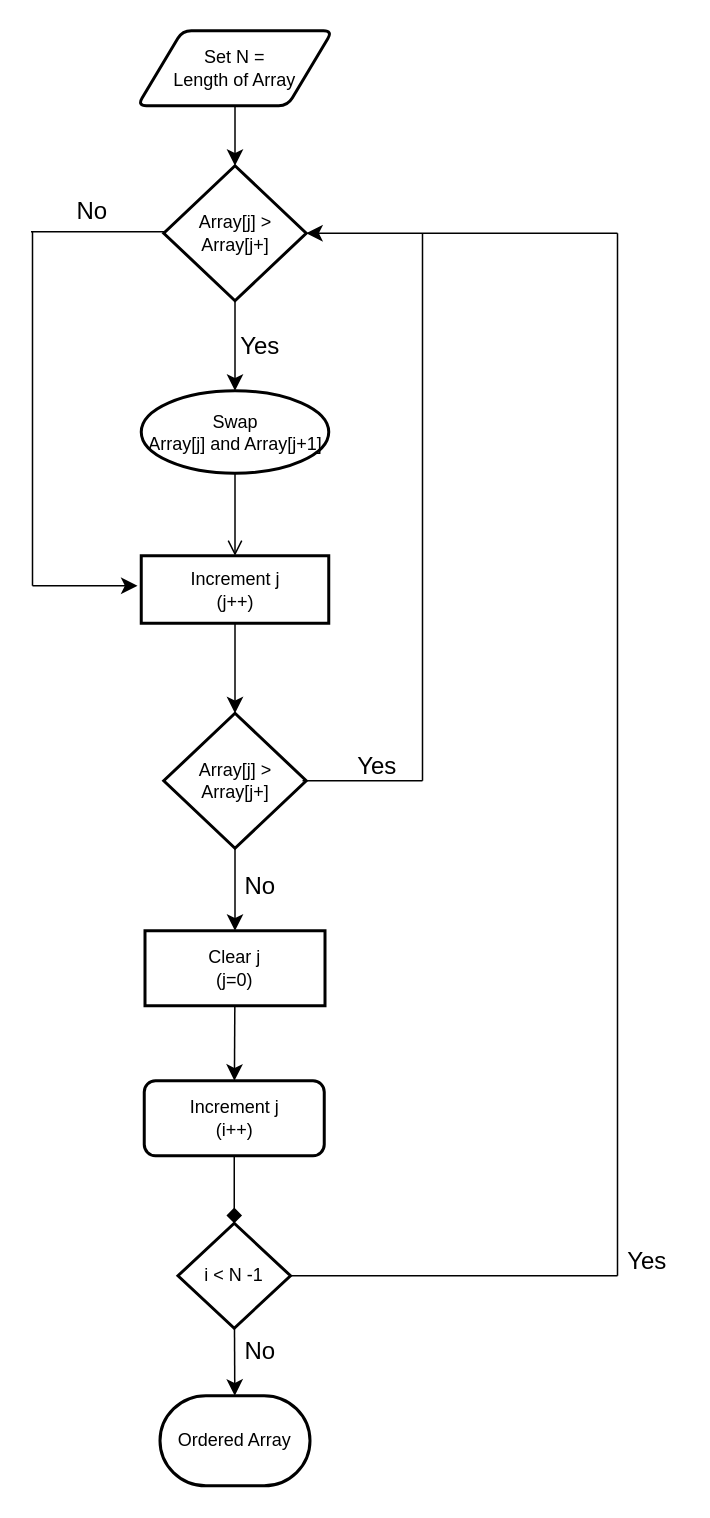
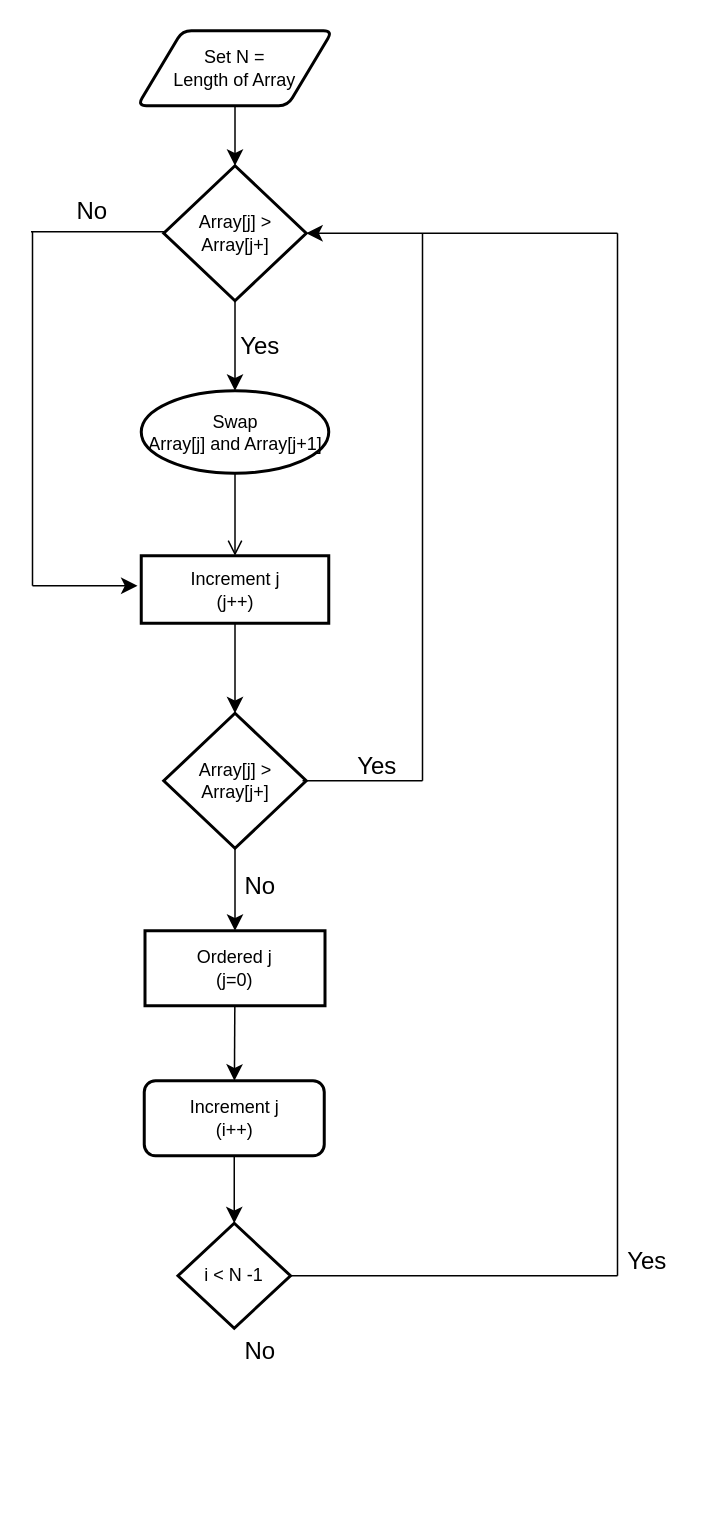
  <mxCell id="0" />
  <mxCell id="1" parent="0" />
  <mxCell id="2" value="Set N =&lt;div&gt;Length of Array&lt;/div&gt;" style="shape=parallelogram;html=1;strokeWidth=2;perimeter=parallelogramPerimeter;whiteSpace=wrap;rounded=1;arcSize=12;size=0.23;" vertex="1" parent="1"><mxGeometry x="91" y="20" width="130" height="50" as="geometry" /></mxCell>
  <mxCell id="3" value="" style="edgeStyle=none;curved=1;rounded=0;orthogonalLoop=1;jettySize=auto;html=1;fontSize=12;startSize=8;endSize=8;" edge="1" parent="1" source="4" target="7"><mxGeometry relative="1" as="geometry" /></mxCell>
  <mxCell id="4" value="Array[j] &amp;gt;&lt;div&gt;Array[j+]&lt;/div&gt;" style="strokeWidth=2;html=1;shape=mxgraph.flowchart.decision;whiteSpace=wrap;" vertex="1" parent="1"><mxGeometry x="108.5" y="110" width="95" height="90" as="geometry" /></mxCell>
  <mxCell id="5" style="edgeStyle=none;curved=1;rounded=0;orthogonalLoop=1;jettySize=auto;html=1;exitX=0.5;exitY=1;exitDx=0;exitDy=0;entryX=0.5;entryY=0;entryDx=0;entryDy=0;entryPerimeter=0;fontSize=12;startSize=8;endSize=8;" edge="1" parent="1" source="2" target="4"><mxGeometry relative="1" as="geometry" /></mxCell>
  <mxCell id="6" value="" style="edgeStyle=none;curved=1;rounded=0;orthogonalLoop=1;jettySize=auto;html=1;fontSize=12;startSize=8;endSize=8;endArrow=open;" edge="1" parent="1" source="7" target="9"><mxGeometry relative="1" as="geometry" /></mxCell>
  <mxCell id="7" value="Swap&lt;div&gt;Array[j] and Array[j+1]&lt;/div&gt;" style="ellipse;whiteSpace=wrap;html=1;strokeWidth=2;" vertex="1" parent="1"><mxGeometry x="93.5" y="260" width="125" height="55" as="geometry" /></mxCell>
  <mxCell id="8" value="" style="edgeStyle=none;curved=1;rounded=0;orthogonalLoop=1;jettySize=auto;html=1;fontSize=12;startSize=8;endSize=8;" edge="1" parent="1" source="9" target="11"><mxGeometry relative="1" as="geometry" /></mxCell>
  <mxCell id="9" value="Increment j&lt;div&gt;(j++)&lt;/div&gt;" style="whiteSpace=wrap;html=1;strokeWidth=2;" vertex="1" parent="1"><mxGeometry x="93.5" y="370" width="125" height="45" as="geometry" /></mxCell>
  <mxCell id="10" value="" style="edgeStyle=none;curved=1;rounded=0;orthogonalLoop=1;jettySize=auto;html=1;fontSize=12;startSize=8;endSize=8;" edge="1" parent="1" source="11" target="19"><mxGeometry relative="1" as="geometry" /></mxCell>
  <mxCell id="11" value="Array[j] &amp;gt;&lt;div&gt;Array[j+]&lt;/div&gt;" style="strokeWidth=2;html=1;shape=mxgraph.flowchart.decision;whiteSpace=wrap;" vertex="1" parent="1"><mxGeometry x="108.5" y="475" width="95" height="90" as="geometry" /></mxCell>
  <mxCell id="12" value="" style="endArrow=none;html=1;rounded=0;fontSize=12;startSize=8;endSize=8;curved=1;" edge="1" parent="1"><mxGeometry width="50" height="50" relative="1" as="geometry"><mxPoint x="20" y="154" as="sourcePoint" /><mxPoint x="110" y="154" as="targetPoint" /></mxGeometry></mxCell>
  <mxCell id="13" value="" style="endArrow=none;html=1;rounded=0;fontSize=12;startSize=8;endSize=8;curved=1;" edge="1" parent="1"><mxGeometry width="50" height="50" relative="1" as="geometry"><mxPoint x="21" y="390" as="sourcePoint" /><mxPoint x="21" y="154" as="targetPoint" /></mxGeometry></mxCell>
  <mxCell id="14" value="" style="endArrow=classic;html=1;rounded=0;fontSize=12;startSize=8;endSize=8;curved=1;" edge="1" parent="1"><mxGeometry width="50" height="50" relative="1" as="geometry"><mxPoint x="21" y="390" as="sourcePoint" /><mxPoint x="91" y="390" as="targetPoint" /></mxGeometry></mxCell>
  <mxCell id="15" value="" style="endArrow=none;html=1;rounded=0;fontSize=12;startSize=8;endSize=8;curved=1;" edge="1" parent="1"><mxGeometry width="50" height="50" relative="1" as="geometry"><mxPoint x="281" y="520" as="sourcePoint" /><mxPoint x="281" y="155" as="targetPoint" /></mxGeometry></mxCell>
  <mxCell id="16" value="" style="endArrow=classic;html=1;rounded=0;fontSize=12;startSize=8;endSize=8;curved=1;entryX=1;entryY=0.5;entryDx=0;entryDy=0;entryPerimeter=0;" edge="1" parent="1" target="4"><mxGeometry width="50" height="50" relative="1" as="geometry"><mxPoint x="411" y="155" as="sourcePoint" /><mxPoint x="461" y="100" as="targetPoint" /></mxGeometry></mxCell>
  <mxCell id="17" value="" style="endArrow=none;html=1;rounded=0;fontSize=12;startSize=8;endSize=8;curved=1;" edge="1" parent="1"><mxGeometry width="50" height="50" relative="1" as="geometry"><mxPoint x="201" y="520" as="sourcePoint" /><mxPoint x="281" y="520" as="targetPoint" /></mxGeometry></mxCell>
  <mxCell id="18" value="" style="edgeStyle=none;curved=1;rounded=0;orthogonalLoop=1;jettySize=auto;html=1;fontSize=12;startSize=8;endSize=8;" edge="1" parent="1" source="19" target="21"><mxGeometry relative="1" as="geometry" /></mxCell>
- <mxCell id="19" value="Clear j&lt;div&gt;(j=0)&lt;/div&gt;" style="whiteSpace=wrap;html=1;strokeWidth=2;" vertex="1" parent="1"><mxGeometry x="96" y="620" width="120" height="50" as="geometry" /></mxCell>
- <mxCell id="20" value="" style="edgeStyle=none;curved=1;rounded=0;orthogonalLoop=1;jettySize=auto;html=1;fontSize=12;startSize=8;endSize=8;endArrow=diamond;" edge="1" parent="1" source="21" target="23"><mxGeometry relative="1" as="geometry" /></mxCell>
+ <mxCell id="19" value="Ordered j&lt;div&gt;(j=0)&lt;/div&gt;" style="whiteSpace=wrap;html=1;strokeWidth=2;" vertex="1" parent="1"><mxGeometry x="96" y="620" width="120" height="50" as="geometry" /></mxCell>
+ <mxCell id="20" value="" style="edgeStyle=none;curved=1;rounded=0;orthogonalLoop=1;jettySize=auto;html=1;fontSize=12;startSize=8;endSize=8;" edge="1" parent="1" source="21" target="23"><mxGeometry relative="1" as="geometry" /></mxCell>
  <mxCell id="21" value="Increment j&lt;div&gt;(i++)&lt;/div&gt;" style="whiteSpace=wrap;html=1;strokeWidth=2;rounded=1;" vertex="1" parent="1"><mxGeometry x="95.5" y="720" width="120" height="50" as="geometry" /></mxCell>
- <mxCell id="22" value="" style="edgeStyle=none;curved=1;rounded=0;orthogonalLoop=1;jettySize=auto;html=1;fontSize=12;startSize=8;endSize=8;" edge="1" parent="1" source="23" target="24"><mxGeometry relative="1" as="geometry" /></mxCell>
  <mxCell id="23" value="i &amp;lt; N -1" style="rhombus;whiteSpace=wrap;html=1;strokeWidth=2;" vertex="1" parent="1"><mxGeometry x="118" y="815" width="75" height="70" as="geometry" /></mxCell>
- <mxCell id="24" value="Ordered Array" style="strokeWidth=2;html=1;shape=mxgraph.flowchart.terminator;whiteSpace=wrap;" vertex="1" parent="1"><mxGeometry x="106" y="930" width="100" height="60" as="geometry" /></mxCell>
  <mxCell id="25" value="" style="endArrow=none;html=1;rounded=0;fontSize=12;startSize=8;endSize=8;curved=1;" edge="1" parent="1"><mxGeometry width="50" height="50" relative="1" as="geometry"><mxPoint x="192" y="850" as="sourcePoint" /><mxPoint x="411" y="850" as="targetPoint" /></mxGeometry></mxCell>
  <mxCell id="26" value="" style="endArrow=none;html=1;rounded=0;fontSize=12;startSize=8;endSize=8;curved=1;" edge="1" parent="1"><mxGeometry width="50" height="50" relative="1" as="geometry"><mxPoint x="411" y="850" as="sourcePoint" /><mxPoint x="411" y="155" as="targetPoint" /></mxGeometry></mxCell>
  <mxCell id="27" value="No" style="text;strokeColor=none;fillColor=none;html=1;align=center;verticalAlign=middle;whiteSpace=wrap;rounded=0;fontSize=16;" vertex="1" parent="1"><mxGeometry x="41" y="130" width="40" height="20" as="geometry" /></mxCell>
  <mxCell id="28" value="No" style="text;strokeColor=none;fillColor=none;html=1;align=center;verticalAlign=middle;whiteSpace=wrap;rounded=0;fontSize=16;" vertex="1" parent="1"><mxGeometry x="153" y="580" width="40" height="20" as="geometry" /></mxCell>
  <mxCell id="29" value="Yes" style="text;strokeColor=none;fillColor=none;html=1;align=center;verticalAlign=middle;whiteSpace=wrap;rounded=0;fontSize=16;" vertex="1" parent="1"><mxGeometry x="153" y="220" width="40" height="20" as="geometry" /></mxCell>
  <mxCell id="30" value="Yes" style="text;strokeColor=none;fillColor=none;html=1;align=center;verticalAlign=middle;whiteSpace=wrap;rounded=0;fontSize=16;" vertex="1" parent="1"><mxGeometry x="231" y="500" width="40" height="20" as="geometry" /></mxCell>
  <mxCell id="31" value="No" style="text;strokeColor=none;fillColor=none;html=1;align=center;verticalAlign=middle;whiteSpace=wrap;rounded=0;fontSize=16;" vertex="1" parent="1"><mxGeometry x="153" y="890" width="40" height="20" as="geometry" /></mxCell>
  <mxCell id="32" value="Yes" style="text;strokeColor=none;fillColor=none;html=1;align=center;verticalAlign=middle;whiteSpace=wrap;rounded=0;fontSize=16;" vertex="1" parent="1"><mxGeometry x="411" y="830" width="40" height="20" as="geometry" /></mxCell>
